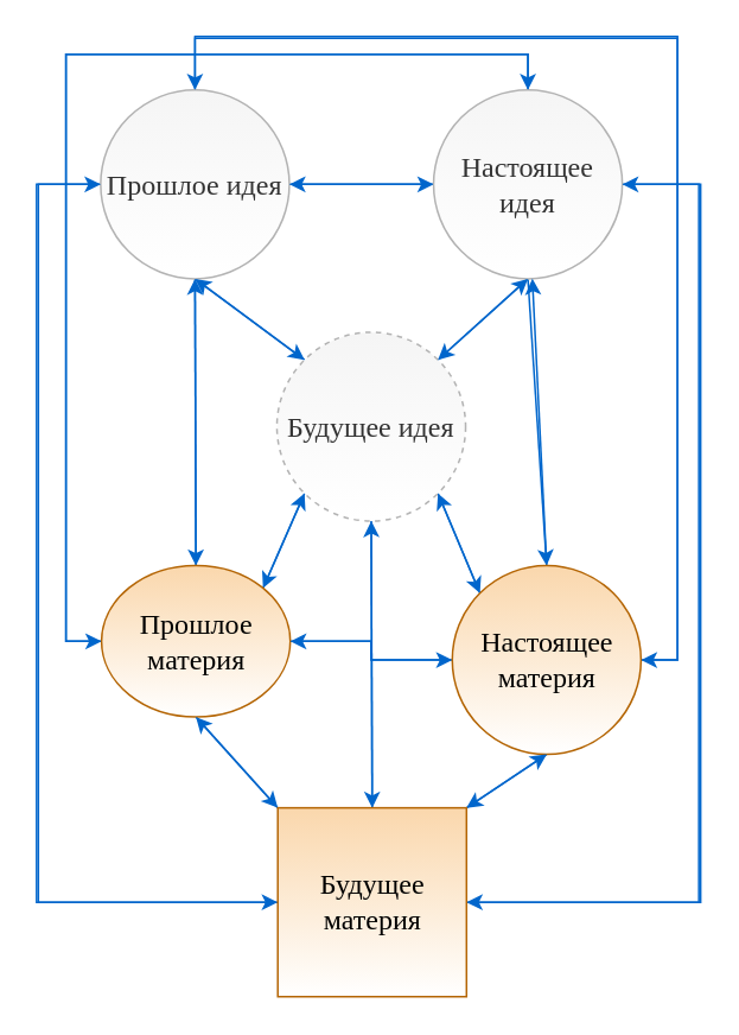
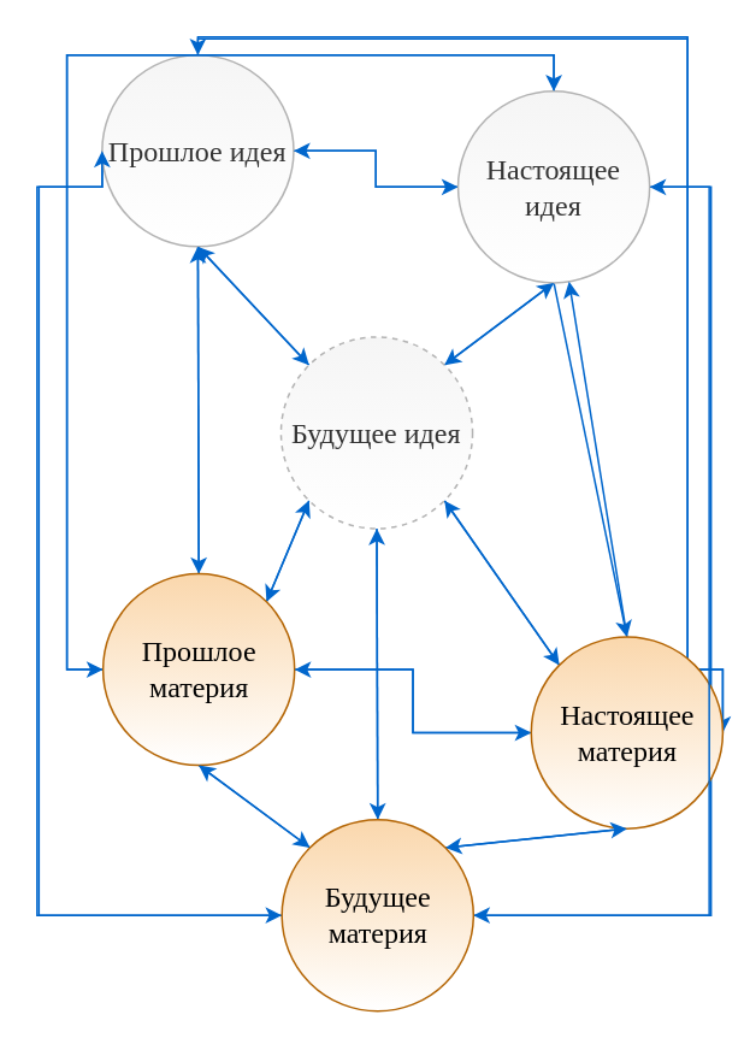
  <mxCell id="0" />
  <mxCell id="1" parent="0" />
  <mxCell id="2" style="rounded=0;orthogonalLoop=1;jettySize=auto;html=1;exitX=0.5;exitY=1;exitDx=0;exitDy=0;entryX=0;entryY=0;entryDx=0;entryDy=0;fontFamily=Tahoma;fontSize=16;strokeColor=#0066CC;" parent="1" source="7" target="19" edge="1"><mxGeometry relative="1" as="geometry" /></mxCell>
  <mxCell id="3" style="edgeStyle=orthogonalEdgeStyle;rounded=0;orthogonalLoop=1;jettySize=auto;html=1;exitX=1;exitY=0.5;exitDx=0;exitDy=0;fontFamily=Tahoma;fontSize=16;strokeColor=#0066CC;" parent="1" source="7" target="13" edge="1"><mxGeometry relative="1" as="geometry" /></mxCell>
  <mxCell id="4" style="edgeStyle=none;rounded=0;orthogonalLoop=1;jettySize=auto;html=1;exitX=0.5;exitY=1;exitDx=0;exitDy=0;fontFamily=Tahoma;fontSize=16;strokeColor=#0066CC;" parent="1" source="7" target="25" edge="1"><mxGeometry relative="1" as="geometry" /></mxCell>
  <mxCell id="5" style="edgeStyle=orthogonalEdgeStyle;rounded=0;orthogonalLoop=1;jettySize=auto;html=1;exitX=0.5;exitY=0;exitDx=0;exitDy=0;entryX=1;entryY=0.5;entryDx=0;entryDy=0;fontFamily=Tahoma;fontSize=16;strokeColor=#0066CC;" parent="1" source="7" target="31" edge="1"><mxGeometry relative="1" as="geometry"><Array as="points"><mxPoint x="109" y="21" /><mxPoint x="380" y="21" /><mxPoint x="380" y="370" /></Array></mxGeometry></mxCell>
  <mxCell id="6" style="edgeStyle=orthogonalEdgeStyle;rounded=0;orthogonalLoop=1;jettySize=auto;html=1;exitX=0;exitY=0.5;exitDx=0;exitDy=0;entryX=0;entryY=0.5;entryDx=0;entryDy=0;fontSize=16;fontFamily=Tahoma;strokeColor=#0066CC;" edge="1" parent="1" source="7" target="37"><mxGeometry relative="1" as="geometry"><Array as="points"><mxPoint x="20" y="103" /><mxPoint x="20" y="506" /></Array></mxGeometry></mxCell>
- <mxCell id="7" value="Прошлое идея" style="ellipse;whiteSpace=wrap;html=1;aspect=fixed;fontFamily=Tahoma;fontSize=16;fillColor=#f5f5f5;fontColor=#333333;strokeColor=#B3B3B3;gradientColor=#ffffff;sketch=0;" parent="1" vertex="1"><mxGeometry x="56" y="50" width="106" height="106" as="geometry" /></mxCell>
+ <mxCell id="7" value="Прошлое идея" style="ellipse;whiteSpace=wrap;html=1;aspect=fixed;fontFamily=Tahoma;fontSize=16;fillColor=#f5f5f5;fontColor=#333333;strokeColor=#B3B3B3;gradientColor=#ffffff;sketch=0;" parent="1" vertex="1"><mxGeometry x="56" y="30" width="106" height="106" as="geometry" /></mxCell>
  <mxCell id="8" style="rounded=0;orthogonalLoop=1;jettySize=auto;html=1;exitX=0.5;exitY=1;exitDx=0;exitDy=0;entryX=1;entryY=0;entryDx=0;entryDy=0;fontFamily=Tahoma;fontSize=16;strokeColor=#0066CC;" parent="1" source="13" target="19" edge="1"><mxGeometry relative="1" as="geometry" /></mxCell>
  <mxCell id="9" style="edgeStyle=orthogonalEdgeStyle;rounded=0;orthogonalLoop=1;jettySize=auto;html=1;exitX=0;exitY=0.5;exitDx=0;exitDy=0;entryX=1;entryY=0.5;entryDx=0;entryDy=0;fontFamily=Tahoma;fontSize=16;strokeColor=#0066CC;" parent="1" source="13" target="7" edge="1"><mxGeometry relative="1" as="geometry" /></mxCell>
  <mxCell id="10" style="edgeStyle=none;rounded=0;orthogonalLoop=1;jettySize=auto;html=1;exitX=0.5;exitY=1;exitDx=0;exitDy=0;entryX=0.5;entryY=0;entryDx=0;entryDy=0;fontFamily=Tahoma;fontSize=16;strokeColor=#0066CC;" parent="1" source="13" target="31" edge="1"><mxGeometry relative="1" as="geometry" /></mxCell>
  <mxCell id="11" style="edgeStyle=orthogonalEdgeStyle;rounded=0;orthogonalLoop=1;jettySize=auto;html=1;exitX=0.5;exitY=0;exitDx=0;exitDy=0;entryX=0;entryY=0.5;entryDx=0;entryDy=0;fontFamily=Tahoma;fontSize=16;strokeColor=#0066CC;" parent="1" source="13" target="25" edge="1"><mxGeometry relative="1" as="geometry" /></mxCell>
  <mxCell id="12" style="edgeStyle=orthogonalEdgeStyle;rounded=0;orthogonalLoop=1;jettySize=auto;html=1;exitX=1;exitY=0.5;exitDx=0;exitDy=0;entryX=1;entryY=0.5;entryDx=0;entryDy=0;fontSize=16;fontFamily=Tahoma;strokeColor=#0066CC;" edge="1" parent="1" source="13" target="37"><mxGeometry relative="1" as="geometry"><Array as="points"><mxPoint x="393" y="103" /><mxPoint x="393" y="506" /></Array></mxGeometry></mxCell>
- <mxCell id="13" value="Настоящее идея" style="ellipse;whiteSpace=wrap;html=1;aspect=fixed;fontFamily=Tahoma;fontSize=16;fillColor=#f5f5f5;fontColor=#333333;strokeColor=#B3B3B3;gradientColor=#ffffff;" parent="1" vertex="1"><mxGeometry x="243" y="50" width="106" height="106" as="geometry" /></mxCell>
+ <mxCell id="13" value="Настоящее идея" style="ellipse;whiteSpace=wrap;html=1;aspect=fixed;fontFamily=Tahoma;fontSize=16;fillColor=#f5f5f5;fontColor=#333333;strokeColor=#B3B3B3;gradientColor=#ffffff;" parent="1" vertex="1"><mxGeometry x="253" y="50" width="106" height="106" as="geometry" /></mxCell>
  <mxCell id="14" style="edgeStyle=none;rounded=0;orthogonalLoop=1;jettySize=auto;html=1;exitX=1;exitY=0;exitDx=0;exitDy=0;entryX=0.5;entryY=1;entryDx=0;entryDy=0;fontFamily=Tahoma;fontSize=16;strokeColor=#0066CC;" parent="1" source="19" target="13" edge="1"><mxGeometry relative="1" as="geometry" /></mxCell>
  <mxCell id="15" style="edgeStyle=none;rounded=0;orthogonalLoop=1;jettySize=auto;html=1;exitX=0;exitY=0;exitDx=0;exitDy=0;entryX=0.5;entryY=1;entryDx=0;entryDy=0;fontFamily=Tahoma;fontSize=16;strokeColor=#0066CC;" parent="1" source="19" target="7" edge="1"><mxGeometry relative="1" as="geometry" /></mxCell>
  <mxCell id="16" style="edgeStyle=none;rounded=0;orthogonalLoop=1;jettySize=auto;html=1;exitX=1;exitY=1;exitDx=0;exitDy=0;entryX=0;entryY=0;entryDx=0;entryDy=0;fontFamily=Tahoma;fontSize=16;strokeColor=#0066CC;" parent="1" source="19" target="31" edge="1"><mxGeometry relative="1" as="geometry" /></mxCell>
  <mxCell id="17" style="edgeStyle=none;rounded=0;orthogonalLoop=1;jettySize=auto;html=1;exitX=0;exitY=1;exitDx=0;exitDy=0;entryX=1;entryY=0;entryDx=0;entryDy=0;fontFamily=Tahoma;fontSize=16;strokeColor=#0066CC;" parent="1" source="19" target="25" edge="1"><mxGeometry relative="1" as="geometry" /></mxCell>
  <mxCell id="18" style="edgeStyle=none;rounded=0;orthogonalLoop=1;jettySize=auto;html=1;exitX=0.5;exitY=1;exitDx=0;exitDy=0;entryX=0.5;entryY=0;entryDx=0;entryDy=0;fontFamily=Tahoma;fontSize=16;strokeColor=#0066CC;" parent="1" source="19" target="37" edge="1"><mxGeometry relative="1" as="geometry" /></mxCell>
  <mxCell id="19" value="Будущее идея" style="ellipse;whiteSpace=wrap;html=1;aspect=fixed;fontFamily=Tahoma;fontSize=16;fillColor=#f5f5f5;fontColor=#333333;strokeColor=#B3B3B3;sketch=0;gradientColor=#ffffff;dashed=1;" parent="1" vertex="1"><mxGeometry x="155" y="186" width="106" height="106" as="geometry" /></mxCell>
  <mxCell id="20" style="rounded=0;orthogonalLoop=1;jettySize=auto;html=1;exitX=0.5;exitY=1;exitDx=0;exitDy=0;entryX=0;entryY=0;entryDx=0;entryDy=0;fontFamily=Tahoma;fontSize=16;strokeColor=#0066CC;" parent="1" source="25" target="37" edge="1"><mxGeometry relative="1" as="geometry" /></mxCell>
  <mxCell id="21" style="edgeStyle=orthogonalEdgeStyle;rounded=0;orthogonalLoop=1;jettySize=auto;html=1;exitX=1;exitY=0.5;exitDx=0;exitDy=0;fontFamily=Tahoma;fontSize=16;strokeColor=#0066CC;" parent="1" source="25" target="31" edge="1"><mxGeometry relative="1" as="geometry" /></mxCell>
  <mxCell id="22" style="edgeStyle=none;rounded=0;orthogonalLoop=1;jettySize=auto;html=1;exitX=1;exitY=0;exitDx=0;exitDy=0;entryX=0;entryY=1;entryDx=0;entryDy=0;fontFamily=Tahoma;fontSize=16;strokeColor=#0066CC;" parent="1" source="25" target="19" edge="1"><mxGeometry relative="1" as="geometry" /></mxCell>
  <mxCell id="23" style="edgeStyle=none;rounded=0;orthogonalLoop=1;jettySize=auto;html=1;exitX=0.5;exitY=0;exitDx=0;exitDy=0;fontFamily=Tahoma;fontSize=16;strokeColor=#0066CC;" parent="1" source="25" target="7" edge="1"><mxGeometry relative="1" as="geometry" /></mxCell>
  <mxCell id="24" style="edgeStyle=orthogonalEdgeStyle;rounded=0;orthogonalLoop=1;jettySize=auto;html=1;exitX=0;exitY=0.5;exitDx=0;exitDy=0;entryX=0.5;entryY=0;entryDx=0;entryDy=0;fontFamily=Tahoma;fontSize=16;strokeColor=#0066CC;" parent="1" source="25" target="13" edge="1"><mxGeometry relative="1" as="geometry" /></mxCell>
- <mxCell id="25" value="Прошлое материя" style="ellipse;whiteSpace=wrap;html=1;aspect=fixed;fontFamily=Tahoma;fontSize=16;fillColor=#fad7ac;strokeColor=#b46504;gradientColor=#ffffff;perimeterSpacing=0;gradientDirection=south;" parent="1" vertex="1"><mxGeometry x="56.5" y="317" width="106" height="85" as="geometry" /></mxCell>
+ <mxCell id="25" value="Прошлое материя" style="ellipse;whiteSpace=wrap;html=1;aspect=fixed;fontFamily=Tahoma;fontSize=16;fillColor=#fad7ac;strokeColor=#b46504;gradientColor=#ffffff;perimeterSpacing=0;gradientDirection=south;" parent="1" vertex="1"><mxGeometry x="56.5" y="317" width="106" height="106" as="geometry" /></mxCell>
  <mxCell id="26" style="rounded=0;orthogonalLoop=1;jettySize=auto;html=1;exitX=0.5;exitY=1;exitDx=0;exitDy=0;entryX=1;entryY=0;entryDx=0;entryDy=0;fontFamily=Tahoma;fontSize=16;strokeColor=#0066CC;" parent="1" source="31" target="37" edge="1"><mxGeometry relative="1" as="geometry" /></mxCell>
  <mxCell id="27" style="edgeStyle=orthogonalEdgeStyle;rounded=0;orthogonalLoop=1;jettySize=auto;html=1;exitX=0;exitY=0.5;exitDx=0;exitDy=0;entryX=1;entryY=0.5;entryDx=0;entryDy=0;fontFamily=Tahoma;fontSize=16;strokeColor=#0066CC;" parent="1" source="31" target="25" edge="1"><mxGeometry relative="1" as="geometry" /></mxCell>
  <mxCell id="28" style="edgeStyle=none;rounded=0;orthogonalLoop=1;jettySize=auto;html=1;exitX=0.5;exitY=0;exitDx=0;exitDy=0;fontFamily=Tahoma;fontSize=16;strokeColor=#0066CC;" parent="1" source="31" target="13" edge="1"><mxGeometry relative="1" as="geometry" /></mxCell>
  <mxCell id="29" style="edgeStyle=none;rounded=0;orthogonalLoop=1;jettySize=auto;html=1;exitX=0;exitY=0;exitDx=0;exitDy=0;entryX=1;entryY=1;entryDx=0;entryDy=0;fontFamily=Tahoma;fontSize=16;strokeColor=#0066CC;" parent="1" source="31" target="19" edge="1"><mxGeometry relative="1" as="geometry" /></mxCell>
  <mxCell id="30" style="edgeStyle=orthogonalEdgeStyle;rounded=0;orthogonalLoop=1;jettySize=auto;html=1;exitX=1;exitY=0.5;exitDx=0;exitDy=0;entryX=0.5;entryY=0;entryDx=0;entryDy=0;fontFamily=Tahoma;fontSize=16;strokeColor=#0066CC;" parent="1" source="31" target="7" edge="1"><mxGeometry relative="1" as="geometry"><Array as="points"><mxPoint x="380" y="370" /><mxPoint x="380" y="20" /><mxPoint x="109" y="20" /></Array></mxGeometry></mxCell>
- <mxCell id="31" value="Настоящее материя" style="ellipse;whiteSpace=wrap;html=1;aspect=fixed;fontFamily=Tahoma;fontSize=16;fillColor=#fad7ac;strokeColor=#b46504;gradientColor=#ffffff;" parent="1" vertex="1"><mxGeometry x="253.5" y="317" width="106" height="106" as="geometry" /></mxCell>
+ <mxCell id="31" value="Настоящее материя" style="ellipse;whiteSpace=wrap;html=1;aspect=fixed;fontFamily=Tahoma;fontSize=16;fillColor=#fad7ac;strokeColor=#b46504;gradientColor=#ffffff;" parent="1" vertex="1"><mxGeometry x="293.5" y="352" width="106" height="106" as="geometry" /></mxCell>
  <mxCell id="32" style="edgeStyle=none;rounded=0;orthogonalLoop=1;jettySize=auto;html=1;exitX=1;exitY=0;exitDx=0;exitDy=0;entryX=0.5;entryY=1;entryDx=0;entryDy=0;fontFamily=Tahoma;fontSize=16;strokeColor=#0066CC;" parent="1" source="37" target="31" edge="1"><mxGeometry relative="1" as="geometry" /></mxCell>
  <mxCell id="33" style="edgeStyle=none;rounded=0;orthogonalLoop=1;jettySize=auto;html=1;exitX=0;exitY=0;exitDx=0;exitDy=0;entryX=0.5;entryY=1;entryDx=0;entryDy=0;fontFamily=Tahoma;fontSize=16;strokeColor=#0066CC;" parent="1" source="37" target="25" edge="1"><mxGeometry relative="1" as="geometry" /></mxCell>
  <mxCell id="34" style="edgeStyle=none;rounded=0;orthogonalLoop=1;jettySize=auto;html=1;exitX=0.5;exitY=0;exitDx=0;exitDy=0;entryX=0.5;entryY=1;entryDx=0;entryDy=0;fontFamily=Tahoma;fontSize=16;strokeColor=#0066CC;" parent="1" source="37" target="19" edge="1"><mxGeometry relative="1" as="geometry" /></mxCell>
  <mxCell id="35" style="edgeStyle=orthogonalEdgeStyle;rounded=0;orthogonalLoop=1;jettySize=auto;html=1;exitX=1;exitY=0.5;exitDx=0;exitDy=0;entryX=1;entryY=0.5;entryDx=0;entryDy=0;fontSize=16;fontFamily=Tahoma;strokeColor=#0066CC;" edge="1" parent="1" source="37" target="13"><mxGeometry relative="1" as="geometry"><Array as="points"><mxPoint x="392" y="506" /><mxPoint x="392" y="103" /></Array></mxGeometry></mxCell>
  <mxCell id="36" style="edgeStyle=orthogonalEdgeStyle;rounded=0;orthogonalLoop=1;jettySize=auto;html=1;exitX=0;exitY=0.5;exitDx=0;exitDy=0;entryX=0;entryY=0.5;entryDx=0;entryDy=0;fontSize=16;fontFamily=Tahoma;strokeColor=#0066CC;" edge="1" parent="1" source="37" target="7"><mxGeometry relative="1" as="geometry"><Array as="points"><mxPoint x="21" y="506" /><mxPoint x="21" y="103" /></Array></mxGeometry></mxCell>
- <mxCell id="37" value="Будущее материя" style="whiteSpace=wrap;html=1;aspect=fixed;fontFamily=Tahoma;fontSize=16;fillColor=#fad7ac;strokeColor=#b46504;gradientColor=#ffffff;rounded=0;" parent="1" vertex="1"><mxGeometry x="155.5" y="453" width="106" height="106" as="geometry" /></mxCell>
+ <mxCell id="37" value="Будущее материя" style="ellipse;whiteSpace=wrap;html=1;aspect=fixed;fontFamily=Tahoma;fontSize=16;fillColor=#fad7ac;strokeColor=#b46504;gradientColor=#ffffff;" parent="1" vertex="1"><mxGeometry x="155.5" y="453" width="106" height="106" as="geometry" /></mxCell>
